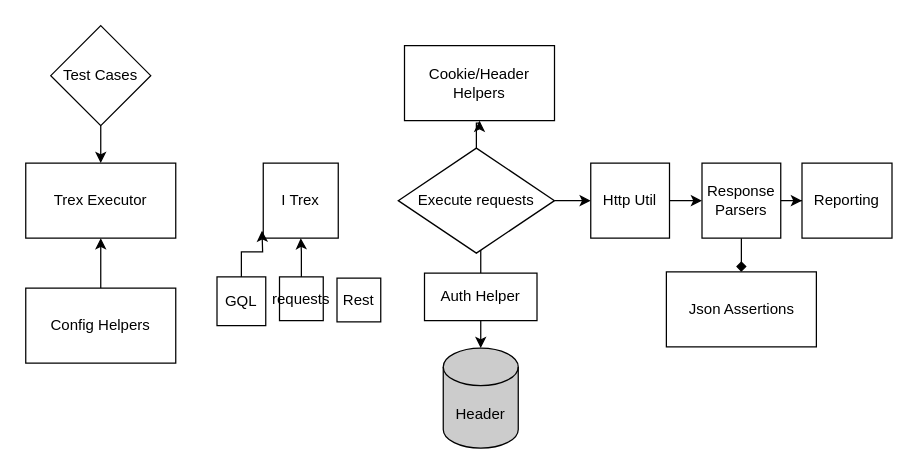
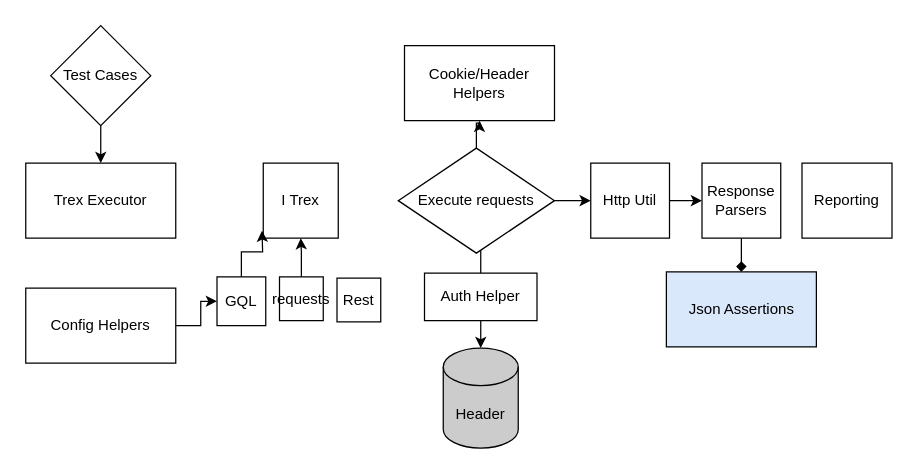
  <mxCell id="0" />
  <mxCell id="1" parent="0" />
  <mxCell id="2" value="Trex Executor" style="rounded=0;whiteSpace=wrap;html=1;" parent="1" vertex="1"><mxGeometry x="20" y="130" width="120" height="60" as="geometry" /></mxCell>
- <mxCell id="3" value="" style="edgeStyle=orthogonalEdgeStyle;rounded=0;orthogonalLoop=1;jettySize=auto;html=1;" edge="1" parent="1" source="4" target="2"><mxGeometry relative="1" as="geometry" /></mxCell>
+ <mxCell id="3" value="" style="edgeStyle=orthogonalEdgeStyle;rounded=0;orthogonalLoop=1;jettySize=auto;html=1;" edge="1" parent="1" source="4" target="18"><mxGeometry relative="1" as="geometry" /></mxCell>
  <mxCell id="4" value="Config Helpers" style="whiteSpace=wrap;html=1;rounded=0;" parent="1" vertex="1"><mxGeometry x="20" y="230" width="120" height="60" as="geometry" /></mxCell>
  <mxCell id="5" value="" style="edgeStyle=orthogonalEdgeStyle;rounded=0;orthogonalLoop=1;jettySize=auto;html=1;" parent="1" source="7" target="11" edge="1"><mxGeometry relative="1" as="geometry" /></mxCell>
  <mxCell id="6" value="" style="edgeStyle=orthogonalEdgeStyle;rounded=0;orthogonalLoop=1;jettySize=auto;html=1;" edge="1" parent="1" source="7" target="8"><mxGeometry relative="1" as="geometry" /></mxCell>
  <mxCell id="7" value="Auth Helper" style="whiteSpace=wrap;html=1;rounded=0;" parent="1" vertex="1"><mxGeometry x="339" y="218" width="90" height="38" as="geometry" /></mxCell>
  <mxCell id="8" value="Header" style="shape=cylinder3;whiteSpace=wrap;html=1;boundedLbl=1;backgroundOutline=1;size=15;sketch=0;shadow=0;gradientColor=none;fillColor=#CCCCCC;" parent="1" vertex="1"><mxGeometry x="354" y="278" width="60" height="80" as="geometry" /></mxCell>
  <mxCell id="9" value="" style="edgeStyle=orthogonalEdgeStyle;rounded=0;orthogonalLoop=1;jettySize=auto;html=1;" parent="1" source="11" target="12" edge="1"><mxGeometry relative="1" as="geometry" /></mxCell>
  <mxCell id="10" value="" style="edgeStyle=orthogonalEdgeStyle;rounded=0;orthogonalLoop=1;jettySize=auto;html=1;" edge="1" parent="1" source="11" target="23"><mxGeometry relative="1" as="geometry" /></mxCell>
  <mxCell id="11" value="Execute requests" style="rhombus;whiteSpace=wrap;html=1;rounded=0;" parent="1" vertex="1"><mxGeometry x="318" y="118" width="125" height="84" as="geometry" /></mxCell>
  <mxCell id="12" value="Cookie/Header Helpers" style="whiteSpace=wrap;html=1;rounded=0;" parent="1" vertex="1"><mxGeometry x="323" y="36" width="120" height="60" as="geometry" /></mxCell>
  <mxCell id="13" value="" style="edgeStyle=orthogonalEdgeStyle;rounded=0;orthogonalLoop=1;jettySize=auto;html=1;" edge="1" parent="1" source="14" target="2"><mxGeometry relative="1" as="geometry" /></mxCell>
  <mxCell id="14" value="Test Cases" style="rhombus;whiteSpace=wrap;html=1;rounded=0;" vertex="1" parent="1"><mxGeometry x="40" y="20" width="80" height="80" as="geometry" /></mxCell>
  <mxCell id="15" value="I Trex" style="whiteSpace=wrap;html=1;aspect=fixed;" vertex="1" parent="1"><mxGeometry x="210" y="130" width="60" height="60" as="geometry" /></mxCell>
  <mxCell id="16" style="edgeStyle=orthogonalEdgeStyle;rounded=0;orthogonalLoop=1;jettySize=auto;html=1;exitX=0.5;exitY=1;exitDx=0;exitDy=0;" edge="1" parent="1" source="15" target="15"><mxGeometry relative="1" as="geometry" /></mxCell>
  <mxCell id="17" style="edgeStyle=orthogonalEdgeStyle;rounded=0;orthogonalLoop=1;jettySize=auto;html=1;" edge="1" parent="1" source="18"><mxGeometry relative="1" as="geometry"><mxPoint x="209" y="184" as="targetPoint" /></mxGeometry></mxCell>
  <mxCell id="18" value="GQL" style="whiteSpace=wrap;html=1;aspect=fixed;" vertex="1" parent="1"><mxGeometry x="173" y="221" width="39" height="39" as="geometry" /></mxCell>
  <mxCell id="19" value="" style="edgeStyle=orthogonalEdgeStyle;rounded=0;orthogonalLoop=1;jettySize=auto;html=1;" edge="1" parent="1" source="20" target="15"><mxGeometry relative="1" as="geometry" /></mxCell>
  <mxCell id="20" value="requests" style="whiteSpace=wrap;html=1;aspect=fixed;" vertex="1" parent="1"><mxGeometry x="223" y="221" width="35" height="35" as="geometry" /></mxCell>
  <mxCell id="21" value="Rest" style="whiteSpace=wrap;html=1;aspect=fixed;" vertex="1" parent="1"><mxGeometry x="269" y="222" width="35" height="35" as="geometry" /></mxCell>
  <mxCell id="22" value="" style="edgeStyle=orthogonalEdgeStyle;rounded=0;orthogonalLoop=1;jettySize=auto;html=1;" edge="1" parent="1" source="23" target="26"><mxGeometry relative="1" as="geometry" /></mxCell>
  <mxCell id="23" value="Http Util" style="rounded=0;whiteSpace=wrap;html=1;" vertex="1" parent="1"><mxGeometry x="472" y="130" width="63" height="60" as="geometry" /></mxCell>
  <mxCell id="24" value="" style="edgeStyle=orthogonalEdgeStyle;rounded=0;orthogonalLoop=1;jettySize=auto;html=1;endArrow=diamond;" edge="1" parent="1" source="26" target="27"><mxGeometry relative="1" as="geometry" /></mxCell>
- <mxCell id="25" value="" style="edgeStyle=orthogonalEdgeStyle;rounded=0;orthogonalLoop=1;jettySize=auto;html=1;" edge="1" parent="1" source="26" target="28"><mxGeometry relative="1" as="geometry" /></mxCell>
  <mxCell id="26" value="Response Parsers" style="rounded=0;whiteSpace=wrap;html=1;" vertex="1" parent="1"><mxGeometry x="561" y="130" width="63" height="60" as="geometry" /></mxCell>
- <mxCell id="27" value="Json Assertions" style="whiteSpace=wrap;html=1;rounded=0;" vertex="1" parent="1"><mxGeometry x="532.5" y="217" width="120" height="60" as="geometry" /></mxCell>
+ <mxCell id="27" value="Json Assertions" style="whiteSpace=wrap;html=1;rounded=0;fillColor=#dae8fc;" vertex="1" parent="1"><mxGeometry x="532.5" y="217" width="120" height="60" as="geometry" /></mxCell>
  <mxCell id="28" value="Reporting" style="whiteSpace=wrap;html=1;rounded=0;" vertex="1" parent="1"><mxGeometry x="641" y="130" width="72" height="60" as="geometry" /></mxCell>
